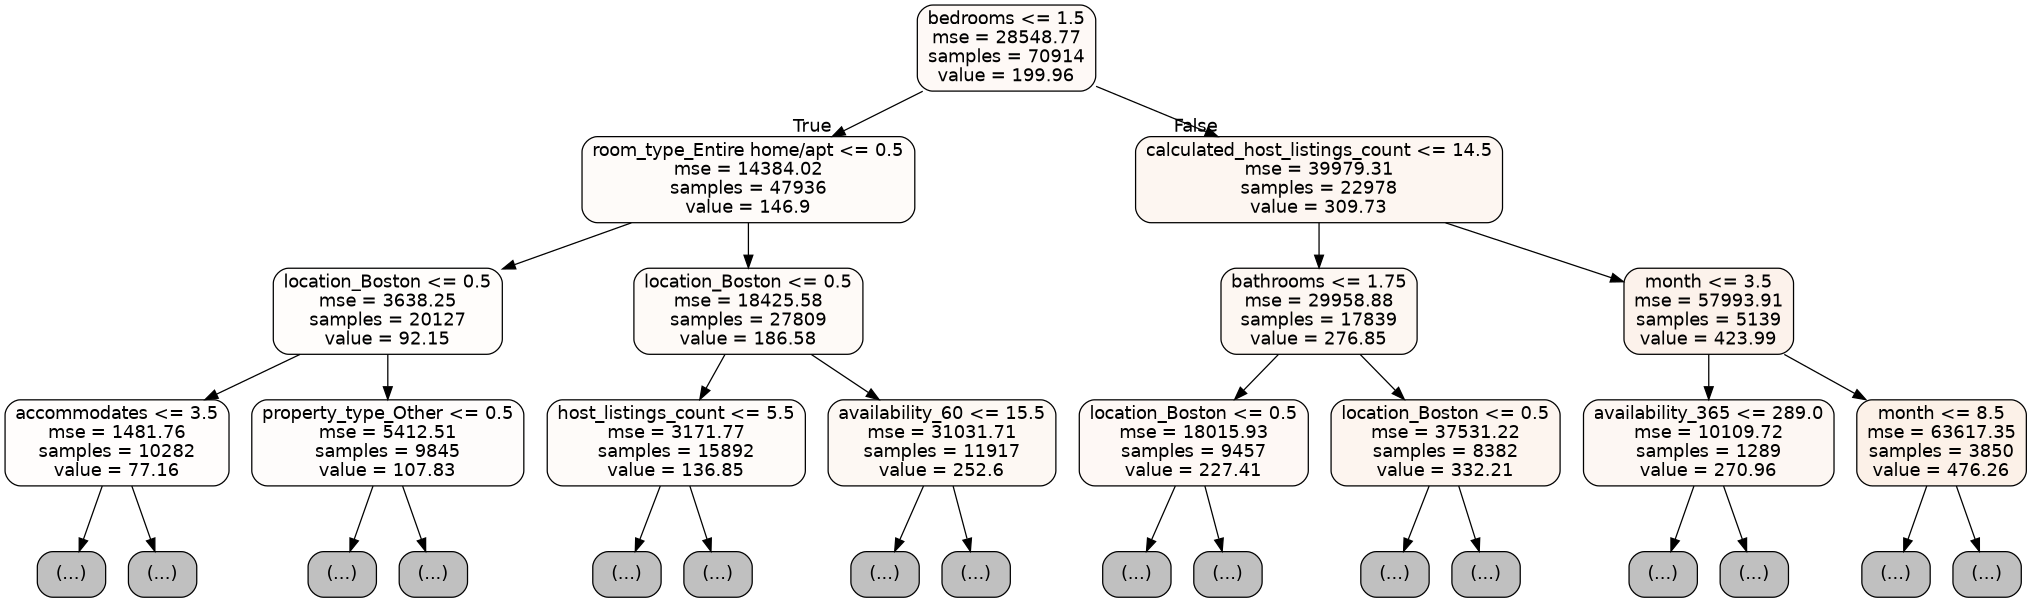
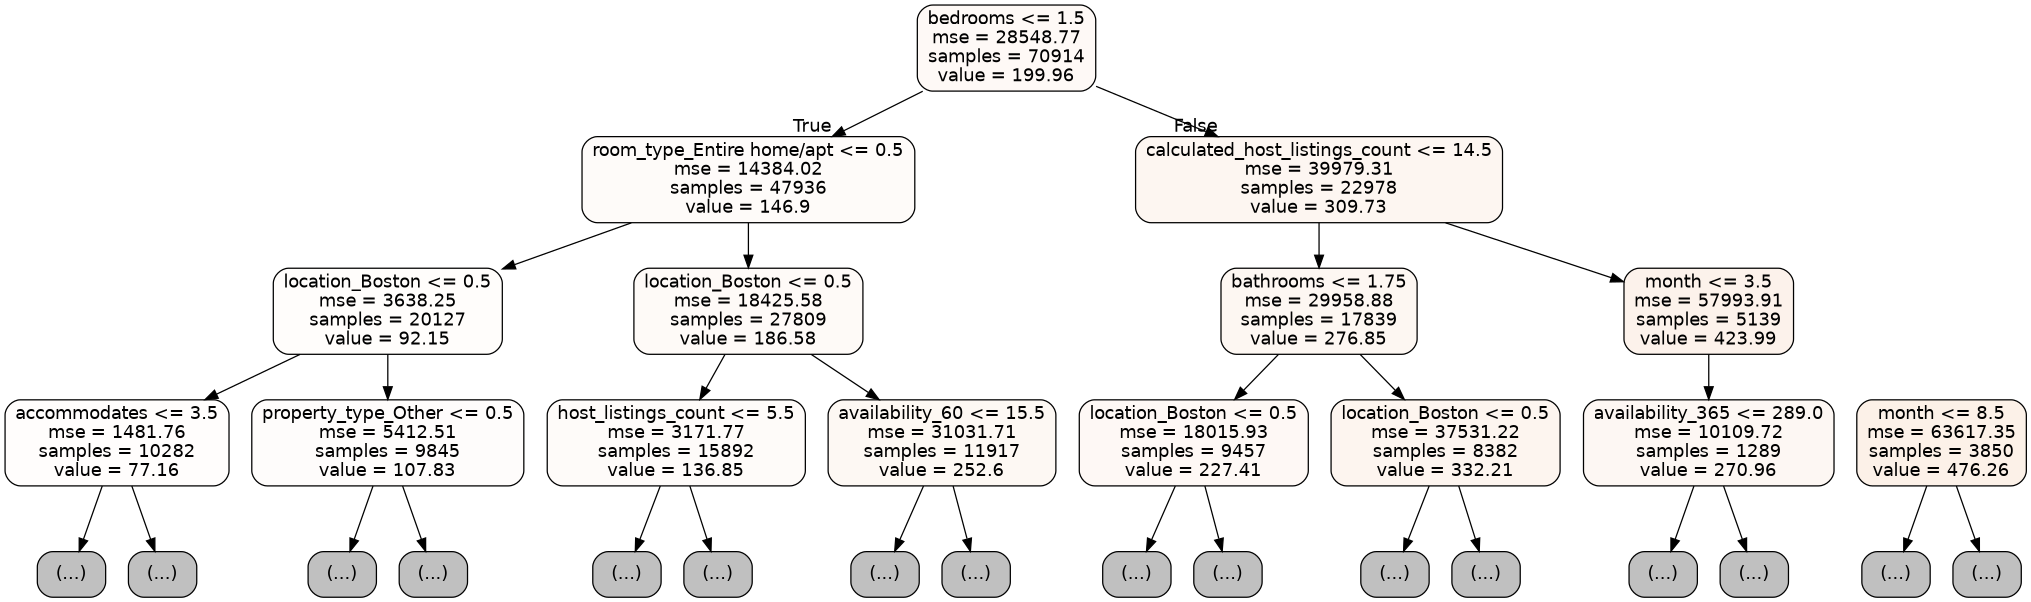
  digraph {
    ranksep=equally
    splines=polyline
    node [color=black fillcolor="#C0C0C0" fontname=helvetica shape=box style="filled, rounded"]
    edge [fontname=helvetica]
    n1 [fillcolor="#fef9f6" label="bedrooms <= 1.5\nmse = 28548.77\nsamples = 70914\nvalue = 199.96"]
    n2 [fillcolor="#fefbf9" label="room_type_Entire home/apt <= 0.5\nmse = 14384.02\nsamples = 47936\nvalue = 146.9"]
    n3 [fillcolor="#fdf6f1" label="calculated_host_listings_count <= 14.5\nmse = 39979.31\nsamples = 22978\nvalue = 309.73"]
    n4 [fillcolor="#fffdfb" label="location_Boston <= 0.5\nmse = 3638.25\nsamples = 20127\nvalue = 92.15"]
    n5 [fillcolor="#fefaf7" label="location_Boston <= 0.5\nmse = 18425.58\nsamples = 27809\nvalue = 186.58"]
    n6 [fillcolor="#fdf7f2" label="bathrooms <= 1.75\nmse = 29958.88\nsamples = 17839\nvalue = 276.85"]
    n7 [fillcolor="#fcf2eb" label="month <= 3.5\nmse = 57993.91\nsamples = 5139\nvalue = 423.99"]
    n8 [fillcolor="#fffdfc" label="accommodates <= 3.5\nmse = 1481.76\nsamples = 10282\nvalue = 77.16"]
    n9 [fillcolor="#fefcfb" label="property_type_Other <= 0.5\nmse = 5412.51\nsamples = 9845\nvalue = 107.83"]
    n10 [fillcolor="#fefbf9" label="host_listings_count <= 5.5\nmse = 3171.77\nsamples = 15892\nvalue = 136.85"]
    n11 [fillcolor="#fdf8f3" label="availability_60 <= 15.5\nmse = 31031.71\nsamples = 11917\nvalue = 252.6"]
    n12 [fillcolor="#fef8f5" label="location_Boston <= 0.5\nmse = 18015.93\nsamples = 9457\nvalue = 227.41"]
    n13 [fillcolor="#fdf5ef" label="location_Boston <= 0.5\nmse = 37531.22\nsamples = 8382\nvalue = 332.21"]
    n14 [fillcolor="#fdf7f3" label="availability_365 <= 289.0\nmse = 10109.72\nsamples = 1289\nvalue = 270.96"]
    n15 [fillcolor="#fcf1e8" label="month <= 8.5\nmse = 63617.35\nsamples = 3850\nvalue = 476.26"]
    n16 [label="(...)"]
    n17 [label="(...)"]
    n18 [label="(...)"]
    n19 [label="(...)"]
    n20 [label="(...)"]
    n21 [label="(...)"]
    n22 [label="(...)"]
    n23 [label="(...)"]
    n24 [label="(...)"]
    n25 [label="(...)"]
    n26 [label="(...)"]
    n27 [label="(...)"]
    n28 [label="(...)"]
    n29 [label="(...)"]
    n30 [label="(...)"]
    n31 [label="(...)"]
    subgraph sub_1 {
      rank=same
      n1
    }
    subgraph sub_2 {
      rank=same
      n2
      n3
    }
    subgraph sub_3 {
      rank=same
      n4
      n5
      n6
      n7
    }
    subgraph sub_4 {
      rank=same
      n8
      n9
      n10
      n11
      n12
      n13
      n14
      n15
    }
    subgraph sub_5 {
      rank=same
      n16
      n17
      n18
      n19
      n20
      n21
      n22
      n23
      n24
      n25
      n26
      n27
      n28
      n29
      n30
      n31
    }
    n1 -> n2 [headlabel=True labelangle=45 labeldistance=2.5]
    n1 -> n3 [headlabel=False labelangle=-45 labeldistance=2.5]
    n2 -> n4
    n2 -> n5
    n3 -> n6
    n3 -> n7
    n4 -> n8
    n4 -> n9
    n5 -> n10
    n5 -> n11
    n6 -> n12
    n6 -> n13
    n7 -> n14
-   n7 -> n15
    n8 -> n16
    n8 -> n17
    n9 -> n18
    n9 -> n19
    n10 -> n20
    n10 -> n21
    n11 -> n22
    n11 -> n23
    n12 -> n24
    n12 -> n25
    n13 -> n26
    n13 -> n27
    n14 -> n28
    n14 -> n29
    n15 -> n30
    n15 -> n31
  }
